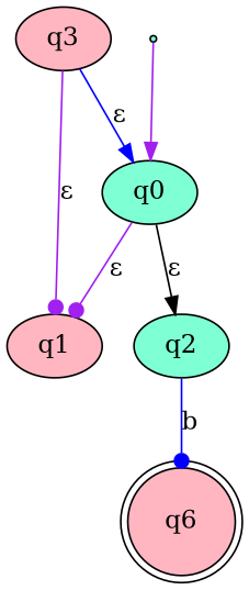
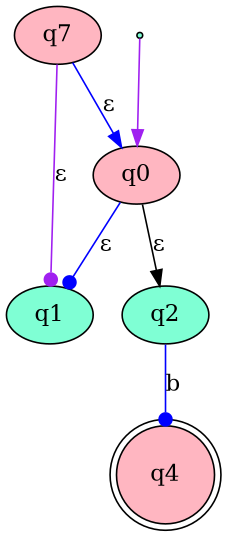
  digraph {
    node [fillcolor=lightpink style=filled]
    edge [arrowhead=dot color=blue]
-   q0 [fillcolor=aquamarine]
-   q1
+   q0
+   q1 [fillcolor=aquamarine]
    q2 [fillcolor=aquamarine]
-   q4 [shape=doublecircle label=q6]
-   q3
+   q4 [shape=doublecircle]
+   q3 [label=q7]
    start [fillcolor=aquamarine shape=point]
-   q0 -> q1 [color=purple label="ε"]
+   q0 -> q1 [label="ε"]
    q0 -> q2 [arrowhead=normal color=black label="ε"]
    q2 -> q4 [label=b]
    q3 -> q0 [arrowhead=normal label="ε"]
    q3 -> q1 [color=purple label="ε"]
    start -> q0 [arrowhead=normal color=purple]
  }
